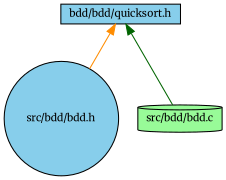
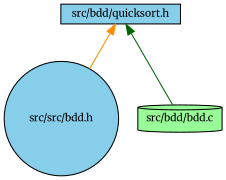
  digraph {
    fontname=Merriweather
    node [color=black fillcolor=skyblue fontname=Merriweather fontsize=10 style=filled]
    edge [dir=back fontname=Merriweather fontsize=10 labelfontname=Helvetica labelfontsize=10 style=solid]
-   n1 [fontcolor=black height=0.2 label="bdd/bdd/quicksort.h" shape=box width=0.4]
-   n2 [height=0.2 label="src/bdd/bdd.h" shape=circle width=0.4]
+   n1 [fontcolor=black height=0.2 label="src/bdd/quicksort.h" shape=box width=0.4]
+   n2 [height=0.2 label="src/src/bdd.h" shape=circle width=0.4]
    n3 [fillcolor=palegreen height=0.2 label="src/bdd/bdd.c" shape=cylinder width=0.4]
    n1 -> n2 [color=darkorange]
    n1 -> n3 [color=darkgreen]
  }
